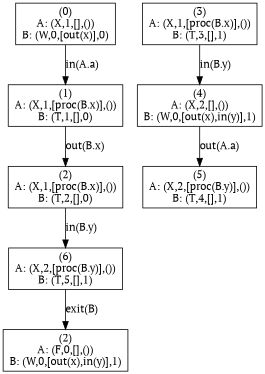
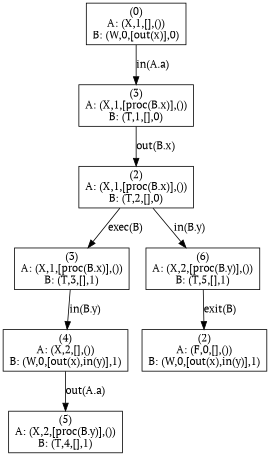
  digraph {
    fontname="PT Serif"
    rankdir=TB
    node [fontname="PT Serif" shape=box]
    edge [fontname="PT Serif"]
    n1 [label="(0)\nA: (X,1,[],())\nB: (W,0,[out(x)],0)"]
-   n2 [label="(1)\nA: (X,1,[proc(B.x)],())\nB: (T,1,[],0)"]
+   n2 [label="(3)\nA: (X,1,[proc(B.x)],())\nB: (T,1,[],0)"]
    n3 [label="(2)\nA: (X,1,[proc(B.x)],())\nB: (T,2,[],0)"]
    n4 [label="(3)\nA: (X,1,[proc(B.x)],())\nB: (T,3,[],1)"]
    n5 [label="(6)\nA: (X,2,[proc(B.y)],())\nB: (T,5,[],1)"]
    n6 [label="(4)\nA: (X,2,[],())\nB: (W,0,[out(x),in(y)],1)"]
    n7 [label="(5)\nA: (X,2,[proc(B.y)],())\nB: (T,4,[],1)"]
    n8 [label="(2)\nA: (F,0,[],())\nB: (W,0,[out(x),in(y)],1)"]
    n1 -> n2 [label="in(A.a)"]
    n2 -> n3 [label="out(B.x)"]
+   n3 -> n4 [label="exec(B)"]
    n3 -> n5 [label="in(B.y)"]
    n4 -> n6 [label="in(B.y)"]
    n5 -> n8 [label="exit(B)"]
    n6 -> n7 [label="out(A.a)"]
  }
